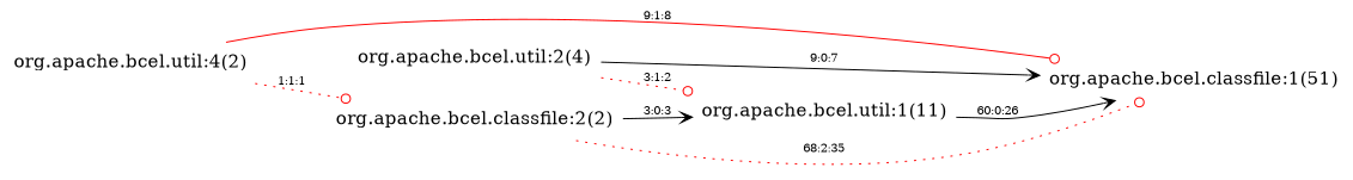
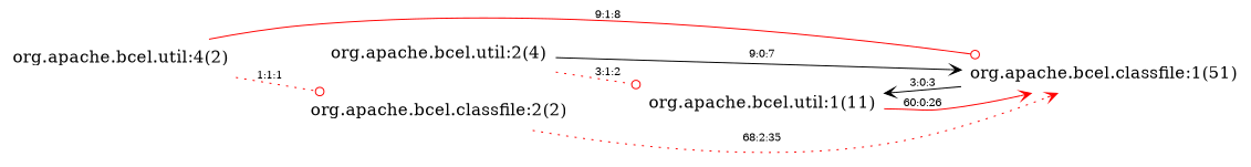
  digraph {
    fontname="DejaVu Serif"
    rankdir=LR
    node [fontname="DejaVu Serif" fontsize=16 shape=plaintext]
    edge [arrowhead=odot color=red fontname="DejaVu Serif" fontsize=10]
    n1 [label="org.apache.bcel.util:2(4)"]
    n2 [label="org.apache.bcel.util:1(11)"]
    n3 [label="org.apache.bcel.classfile:1(51)"]
    n4 [label="org.apache.bcel.classfile:2(2)"]
    n5 [label="org.apache.bcel.util:4(2)"]
    n1 -> n2 [label="3:1:2" style=dotted]
    n1 -> n3 [arrowhead=vee color=black label="9:0:7"]
-   n2 -> n3 [arrowhead=vee color=black label="60:0:26"]
-   n4 -> n2 [arrowhead=vee color=black label="3:0:3"]
-   n4 -> n3 [label="68:2:35" style=dotted]
+   n2 -> n3 [arrowhead=vee label="60:0:26"]
+   n3 -> n2 [arrowhead=vee color=black label="3:0:3"]
+   n4 -> n3 [arrowhead=vee label="68:2:35" style=dotted]
    n5 -> n3 [label="9:1:8" style=solid]
    n5 -> n4 [label="1:1:1" style=dotted]
  }
